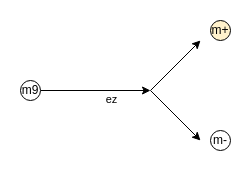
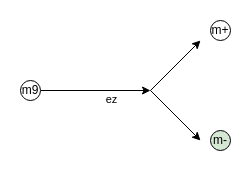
  <mxCell id="0" />
  <mxCell id="1" parent="0" />
  <mxCell id="2" value="" style="endArrow=classic;html=1;rounded=0;" edge="1" parent="1"><mxGeometry width="50" height="50" relative="1" as="geometry"><mxPoint x="40" y="90" as="sourcePoint" /><mxPoint x="150" y="90" as="targetPoint" /></mxGeometry></mxCell>
  <mxCell id="3" value="ez" style="edgeLabel;html=1;align=center;verticalAlign=middle;resizable=0;points=[];" vertex="1" connectable="0" parent="2"><mxGeometry x="0.273" relative="1" as="geometry"><mxPoint y="8" as="offset" /></mxGeometry></mxCell>
  <mxCell id="4" value="m9" style="ellipse;whiteSpace=wrap;html=1;aspect=fixed;" vertex="1" parent="1"><mxGeometry x="20" y="80" width="20" height="20" as="geometry" /></mxCell>
  <mxCell id="5" value="" style="endArrow=classic;html=1;rounded=0;" edge="1" parent="1"><mxGeometry width="50" height="50" relative="1" as="geometry"><mxPoint x="150" y="90" as="sourcePoint" /><mxPoint x="200" y="40" as="targetPoint" /></mxGeometry></mxCell>
  <mxCell id="6" value="" style="endArrow=classic;html=1;rounded=0;" edge="1" parent="1"><mxGeometry width="50" height="50" relative="1" as="geometry"><mxPoint x="150" y="90" as="sourcePoint" /><mxPoint x="200" y="140" as="targetPoint" /></mxGeometry></mxCell>
- <mxCell id="7" value="m+" style="ellipse;whiteSpace=wrap;html=1;aspect=fixed;fillColor=#fff2cc;" vertex="1" parent="1"><mxGeometry x="210" y="20" width="20" height="20" as="geometry" /></mxCell>
- <mxCell id="8" value="m-" style="ellipse;whiteSpace=wrap;html=1;aspect=fixed;" vertex="1" parent="1"><mxGeometry x="210" y="130" width="20" height="20" as="geometry" /></mxCell>
+ <mxCell id="7" value="m+" style="ellipse;whiteSpace=wrap;html=1;aspect=fixed;" vertex="1" parent="1"><mxGeometry x="210" y="20" width="20" height="20" as="geometry" /></mxCell>
+ <mxCell id="8" value="m-" style="ellipse;whiteSpace=wrap;html=1;aspect=fixed;fillColor=#d5e8d4;" vertex="1" parent="1"><mxGeometry x="210" y="130" width="20" height="20" as="geometry" /></mxCell>
